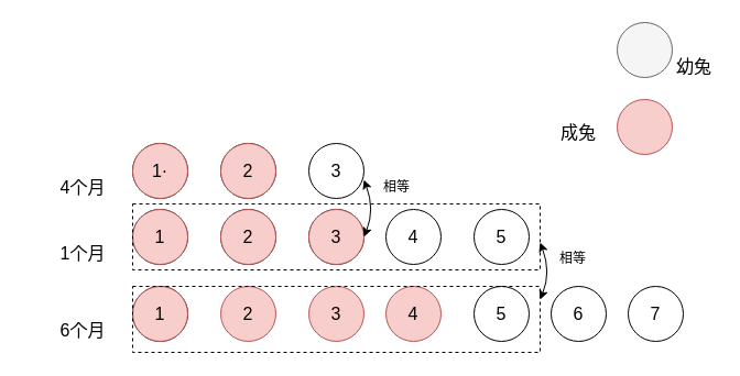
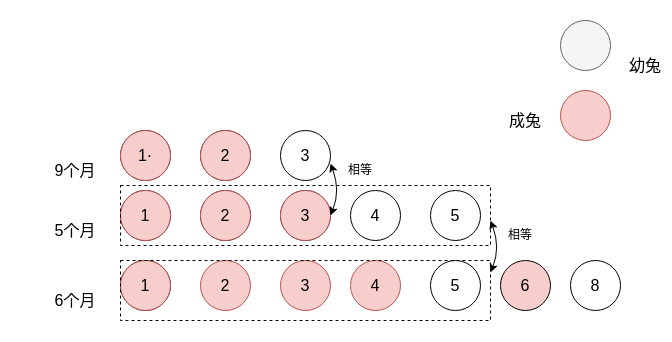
  <mxCell id="0" />
  <mxCell id="1" parent="0" />
  <mxCell id="2" value="" style="ellipse;whiteSpace=wrap;html=1;aspect=fixed;fontSize=16;" vertex="1" parent="1"><mxGeometry x="120" y="130" width="50" height="50" as="geometry" /></mxCell>
  <mxCell id="3" value="" style="ellipse;whiteSpace=wrap;html=1;aspect=fixed;fontSize=16;" vertex="1" parent="1"><mxGeometry x="200" y="130" width="50" height="50" as="geometry" /></mxCell>
  <mxCell id="4" value="3" style="ellipse;whiteSpace=wrap;html=1;aspect=fixed;fontSize=16;" vertex="1" parent="1"><mxGeometry x="280" y="130" width="50" height="50" as="geometry" /></mxCell>
  <mxCell id="5" value="" style="ellipse;whiteSpace=wrap;html=1;aspect=fixed;fontSize=16;" vertex="1" parent="1"><mxGeometry x="120" y="190" width="50" height="50" as="geometry" /></mxCell>
  <mxCell id="6" value="" style="ellipse;whiteSpace=wrap;html=1;aspect=fixed;fontSize=16;" vertex="1" parent="1"><mxGeometry x="200" y="190" width="50" height="50" as="geometry" /></mxCell>
  <mxCell id="7" value="" style="ellipse;whiteSpace=wrap;html=1;aspect=fixed;fontSize=16;" vertex="1" parent="1"><mxGeometry x="280" y="190" width="50" height="50" as="geometry" /></mxCell>
  <mxCell id="8" value="4" style="ellipse;whiteSpace=wrap;html=1;aspect=fixed;fontSize=16;" vertex="1" parent="1"><mxGeometry x="350" y="190" width="50" height="50" as="geometry" /></mxCell>
  <mxCell id="9" value="5" style="ellipse;whiteSpace=wrap;html=1;aspect=fixed;fontSize=16;" vertex="1" parent="1"><mxGeometry x="430" y="190" width="50" height="50" as="geometry" /></mxCell>
  <mxCell id="10" value="" style="ellipse;whiteSpace=wrap;html=1;aspect=fixed;fontSize=16;" vertex="1" parent="1"><mxGeometry x="120" y="260" width="50" height="50" as="geometry" /></mxCell>
  <mxCell id="11" value="2" style="ellipse;whiteSpace=wrap;html=1;aspect=fixed;fillColor=#f8cecc;strokeColor=#b85450;fontSize=16;" vertex="1" parent="1"><mxGeometry x="200" y="260" width="50" height="50" as="geometry" /></mxCell>
  <mxCell id="12" value="3" style="ellipse;whiteSpace=wrap;html=1;aspect=fixed;fillColor=#f8cecc;strokeColor=#b85450;fontSize=16;" vertex="1" parent="1"><mxGeometry x="280" y="260" width="50" height="50" as="geometry" /></mxCell>
  <mxCell id="13" value="4" style="ellipse;whiteSpace=wrap;html=1;aspect=fixed;fillColor=#f8cecc;strokeColor=#b85450;fontSize=16;" vertex="1" parent="1"><mxGeometry x="350" y="260" width="50" height="50" as="geometry" /></mxCell>
  <mxCell id="14" value="5" style="ellipse;whiteSpace=wrap;html=1;aspect=fixed;fontSize=16;" vertex="1" parent="1"><mxGeometry x="430" y="260" width="50" height="50" as="geometry" /></mxCell>
- <mxCell id="15" value="6" style="ellipse;whiteSpace=wrap;html=1;aspect=fixed;fontSize=16;" vertex="1" parent="1"><mxGeometry x="500" y="260" width="50" height="50" as="geometry" /></mxCell>
+ <mxCell id="15" value="6" style="ellipse;whiteSpace=wrap;html=1;aspect=fixed;fontSize=16;fillColor=#f8cecc;" vertex="1" parent="1"><mxGeometry x="500" y="260" width="50" height="50" as="geometry" /></mxCell>
  <mxCell id="16" value="2" style="ellipse;whiteSpace=wrap;html=1;aspect=fixed;fillColor=#f8cecc;strokeColor=#b85450;fontSize=16;" vertex="1" parent="1"><mxGeometry x="200" y="130" width="50" height="50" as="geometry" /></mxCell>
  <mxCell id="17" value="1·" style="ellipse;whiteSpace=wrap;html=1;aspect=fixed;fillColor=#f8cecc;strokeColor=#b85450;fontSize=16;" vertex="1" parent="1"><mxGeometry x="120" y="130" width="50" height="50" as="geometry" /></mxCell>
  <mxCell id="18" value="1" style="ellipse;whiteSpace=wrap;html=1;aspect=fixed;fillColor=#f8cecc;strokeColor=#b85450;fontSize=16;" vertex="1" parent="1"><mxGeometry x="120" y="190" width="50" height="50" as="geometry" /></mxCell>
  <mxCell id="19" value="2" style="ellipse;whiteSpace=wrap;html=1;aspect=fixed;fillColor=#f8cecc;strokeColor=#b85450;fontSize=16;" vertex="1" parent="1"><mxGeometry x="200" y="190" width="50" height="50" as="geometry" /></mxCell>
  <mxCell id="20" value="3" style="ellipse;whiteSpace=wrap;html=1;aspect=fixed;fillColor=#f8cecc;strokeColor=#b85450;fontSize=16;" vertex="1" parent="1"><mxGeometry x="280" y="190" width="50" height="50" as="geometry" /></mxCell>
  <mxCell id="21" value="1" style="ellipse;whiteSpace=wrap;html=1;aspect=fixed;fillColor=#f8cecc;strokeColor=#b85450;fontSize=16;" vertex="1" parent="1"><mxGeometry x="120" y="260" width="50" height="50" as="geometry" /></mxCell>
- <mxCell id="22" value="7" style="ellipse;whiteSpace=wrap;html=1;aspect=fixed;fontSize=16;" vertex="1" parent="1"><mxGeometry x="570" y="260" width="50" height="50" as="geometry" /></mxCell>
+ <mxCell id="22" value="8" style="ellipse;whiteSpace=wrap;html=1;aspect=fixed;fontSize=16;" vertex="1" parent="1"><mxGeometry x="570" y="260" width="50" height="50" as="geometry" /></mxCell>
  <mxCell id="23" value="" style="ellipse;whiteSpace=wrap;html=1;aspect=fixed;fillColor=#f5f5f5;strokeColor=#666666;fontColor=#333333;fontSize=16;" vertex="1" parent="1"><mxGeometry x="560" y="20" width="50" height="50" as="geometry" /></mxCell>
  <mxCell id="24" value="" style="ellipse;whiteSpace=wrap;html=1;aspect=fixed;fillColor=#f8cecc;strokeColor=#b85450;fontSize=16;" vertex="1" parent="1"><mxGeometry x="560" y="90" width="50" height="50" as="geometry" /></mxCell>
- <mxCell id="25" value="幼兔" style="text;html=1;strokeColor=none;fillColor=none;align=center;verticalAlign=middle;whiteSpace=wrap;rounded=0;fontSize=16;" vertex="1" parent="1"><mxGeometry x="610" y="50" width="40" height="20" as="geometry" /></mxCell>
+ <mxCell id="25" value="幼兔" style="text;html=1;strokeColor=none;fillColor=none;align=center;verticalAlign=middle;whiteSpace=wrap;rounded=0;fontSize=16;" vertex="1" parent="1"><mxGeometry x="625" y="55" width="40" height="20" as="geometry" /></mxCell>
  <mxCell id="26" value="成兔" style="text;html=1;strokeColor=none;fillColor=none;align=center;verticalAlign=middle;whiteSpace=wrap;rounded=0;fontSize=16;" vertex="1" parent="1"><mxGeometry x="505" y="110" width="40" height="20" as="geometry" /></mxCell>
- <mxCell id="27" value="4个月" style="text;html=1;strokeColor=none;fillColor=none;align=center;verticalAlign=middle;whiteSpace=wrap;rounded=0;fontSize=16;" vertex="1" parent="1"><mxGeometry y="160" width="110" height="20" as="geometry" x="20" /></mxCell>
- <mxCell id="28" value="1个月" style="text;html=1;strokeColor=none;fillColor=none;align=center;verticalAlign=middle;whiteSpace=wrap;rounded=0;fontSize=16;" vertex="1" parent="1"><mxGeometry y="220" width="110" height="20" as="geometry" x="20" /></mxCell>
+ <mxCell id="27" value="9个月" style="text;html=1;strokeColor=none;fillColor=none;align=center;verticalAlign=middle;whiteSpace=wrap;rounded=0;fontSize=16;" vertex="1" parent="1"><mxGeometry y="160" width="110" height="20" as="geometry" x="20" /></mxCell>
+ <mxCell id="28" value="5个月" style="text;html=1;strokeColor=none;fillColor=none;align=center;verticalAlign=middle;whiteSpace=wrap;rounded=0;fontSize=16;" vertex="1" parent="1"><mxGeometry y="220" width="110" height="20" as="geometry" x="20" /></mxCell>
  <mxCell id="29" value="6个月" style="text;html=1;strokeColor=none;fillColor=none;align=center;verticalAlign=middle;whiteSpace=wrap;rounded=0;fontSize=16;" vertex="1" parent="1"><mxGeometry y="290" width="110" height="20" as="geometry" x="20" /></mxCell>
  <mxCell id="30" value="" style="endArrow=classic;startArrow=classic;html=1;entryX=1;entryY=0.66;entryDx=0;entryDy=0;entryPerimeter=0;exitX=1;exitY=0.5;exitDx=0;exitDy=0;curved=1;" edge="1" parent="1" source="20" target="4"><mxGeometry width="50" height="50" relative="1" as="geometry"><mxPoint x="320" y="210" as="sourcePoint" /><mxPoint x="370" y="160" as="targetPoint" /><Array as="points"><mxPoint x="340" y="190" /></Array></mxGeometry></mxCell>
  <mxCell id="31" value="相等" style="text;html=1;strokeColor=none;fillColor=none;align=center;verticalAlign=middle;whiteSpace=wrap;rounded=0;" vertex="1" parent="1"><mxGeometry x="340" y="160" width="40" height="20" as="geometry" /></mxCell>
  <mxCell id="32" value="" style="rounded=0;whiteSpace=wrap;html=1;dashed=1;fillColor=none;" vertex="1" parent="1"><mxGeometry x="120" y="185" width="370" height="60" as="geometry" /></mxCell>
  <mxCell id="33" value="" style="rounded=0;whiteSpace=wrap;html=1;dashed=1;fillColor=none;" vertex="1" parent="1"><mxGeometry x="120" y="260" width="370" height="60" as="geometry" /></mxCell>
  <mxCell id="34" value="" style="endArrow=classic;startArrow=classic;html=1;entryX=1;entryY=0.66;entryDx=0;entryDy=0;entryPerimeter=0;exitX=1;exitY=0.5;exitDx=0;exitDy=0;curved=1;" edge="1" parent="1"><mxGeometry width="50" height="50" relative="1" as="geometry"><mxPoint x="490" y="272" as="sourcePoint" /><mxPoint x="490" y="220" as="targetPoint" /><Array as="points"><mxPoint x="500" y="247" /></Array></mxGeometry></mxCell>
  <mxCell id="35" value="相等" style="text;html=1;strokeColor=none;fillColor=none;align=center;verticalAlign=middle;whiteSpace=wrap;rounded=0;" vertex="1" parent="1"><mxGeometry x="500" y="225" width="40" height="20" as="geometry" /></mxCell>
